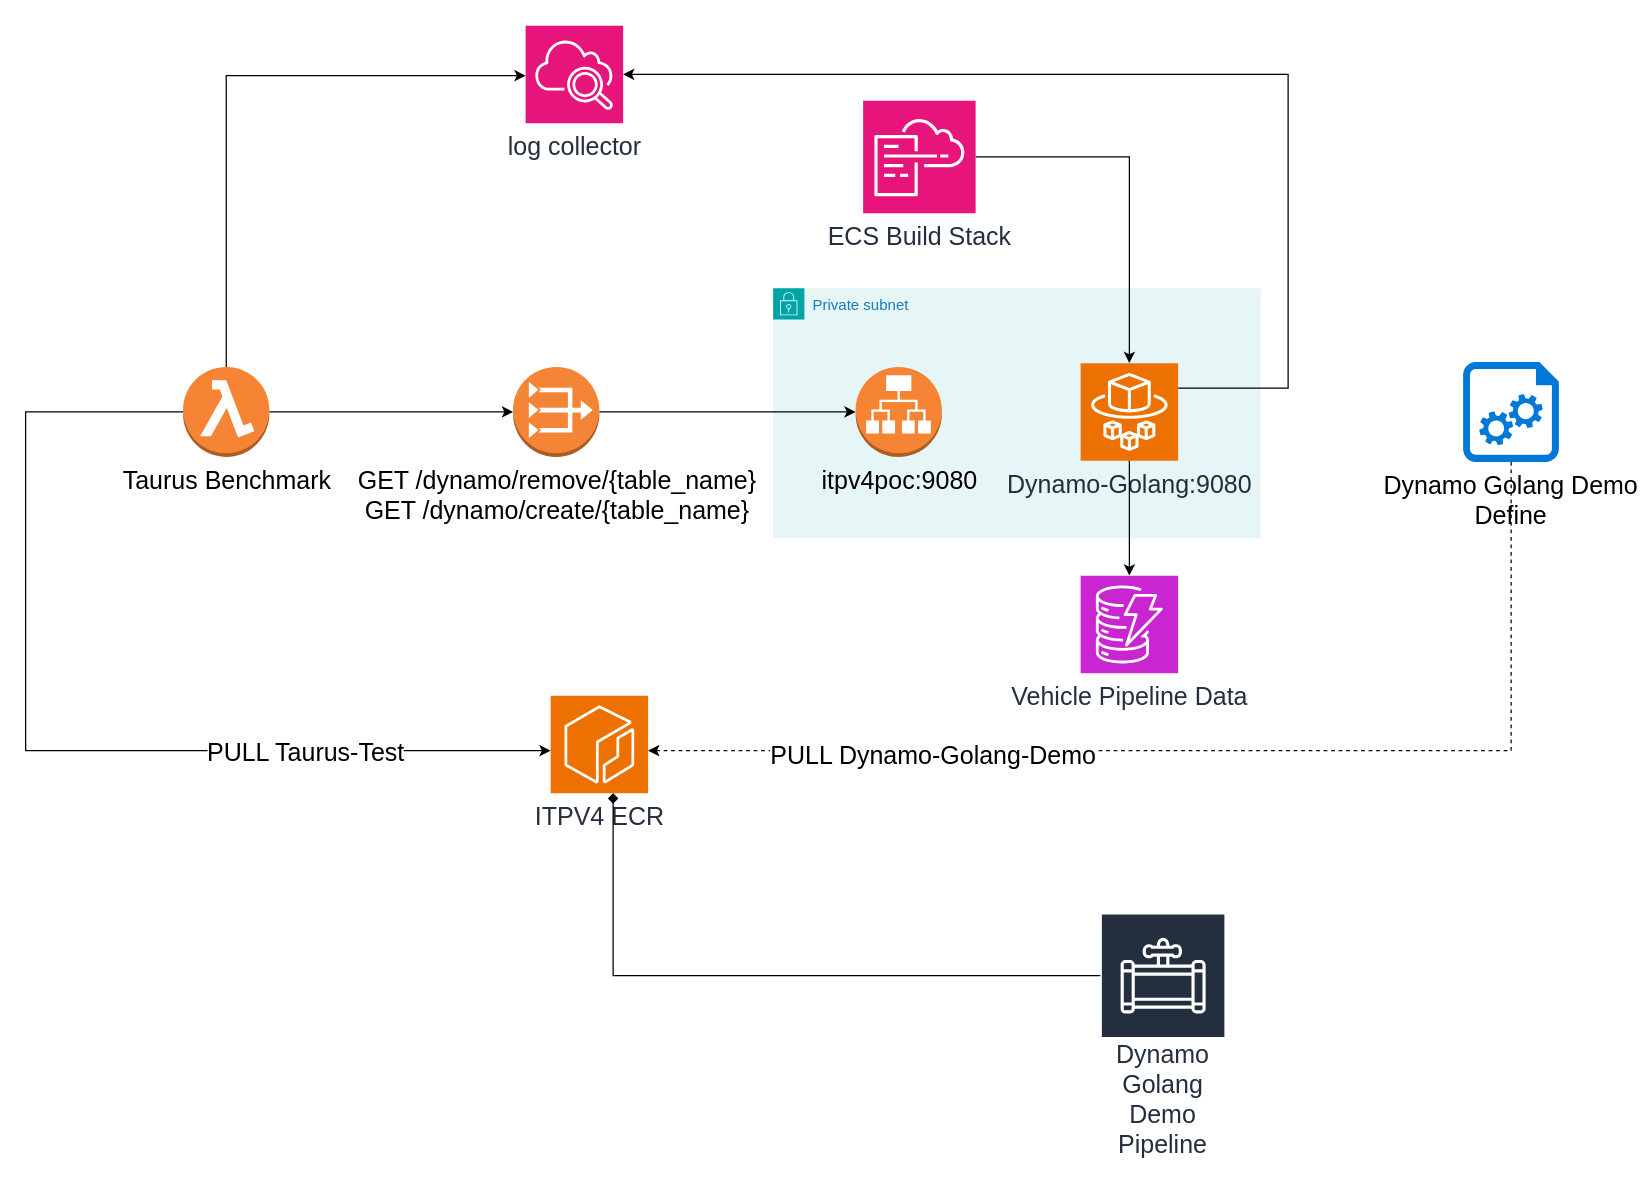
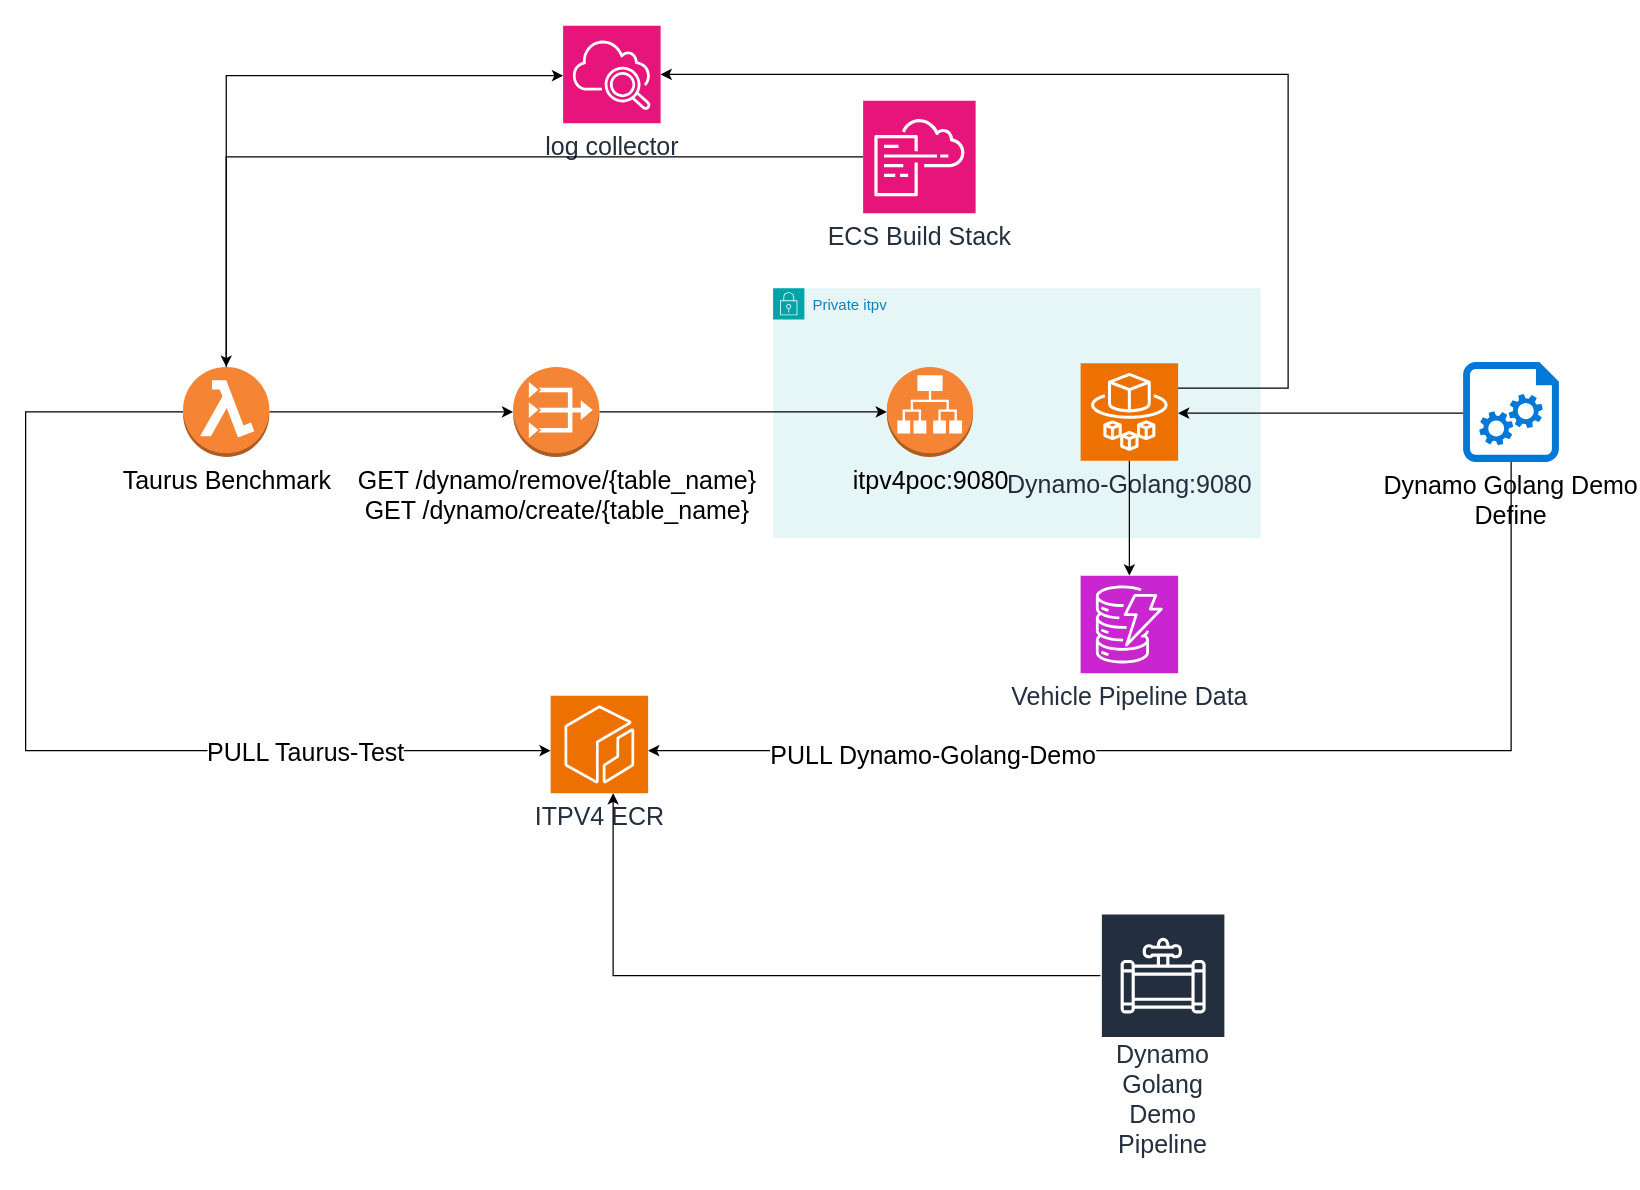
  <mxCell id="0" />
  <mxCell id="1" parent="0" />
- <mxCell id="2" value="Private subnet" style="points=[[0,0],[0.25,0],[0.5,0],[0.75,0],[1,0],[1,0.25],[1,0.5],[1,0.75],[1,1],[0.75,1],[0.5,1],[0.25,1],[0,1],[0,0.75],[0,0.5],[0,0.25]];outlineConnect=0;gradientColor=none;html=1;whiteSpace=wrap;fontSize=12;fontStyle=0;container=1;pointerEvents=0;collapsible=0;recursiveResize=0;shape=mxgraph.aws4.group;grIcon=mxgraph.aws4.group_security_group;grStroke=0;strokeColor=#00A4A6;fillColor=#E6F6F7;verticalAlign=top;align=left;spacingLeft=30;fontColor=#147EBA;dashed=0;" vertex="1" parent="1"><mxGeometry x="618" y="230" width="390" height="200" as="geometry" /></mxCell>
- <mxCell id="3" value="itpv4poc:9080" style="outlineConnect=0;dashed=0;verticalLabelPosition=bottom;verticalAlign=top;align=center;html=1;shape=mxgraph.aws3.application_load_balancer;fillColor=#F58534;gradientColor=none;fontSize=20;" vertex="1" parent="2"><mxGeometry x="66" y="63" width="69" height="72" as="geometry" /></mxCell>
+ <mxCell id="2" value="Private itpv" style="points=[[0,0],[0.25,0],[0.5,0],[0.75,0],[1,0],[1,0.25],[1,0.5],[1,0.75],[1,1],[0.75,1],[0.5,1],[0.25,1],[0,1],[0,0.75],[0,0.5],[0,0.25]];outlineConnect=0;gradientColor=none;html=1;whiteSpace=wrap;fontSize=12;fontStyle=0;container=1;pointerEvents=0;collapsible=0;recursiveResize=0;shape=mxgraph.aws4.group;grIcon=mxgraph.aws4.group_security_group;grStroke=0;strokeColor=#00A4A6;fillColor=#E6F6F7;verticalAlign=top;align=left;spacingLeft=30;fontColor=#147EBA;dashed=0;" vertex="1" parent="1"><mxGeometry x="618" y="230" width="390" height="200" as="geometry" /></mxCell>
+ <mxCell id="3" value="itpv4poc:9080" style="outlineConnect=0;dashed=0;verticalLabelPosition=bottom;verticalAlign=top;align=center;html=1;shape=mxgraph.aws3.application_load_balancer;fillColor=#F58534;gradientColor=none;fontSize=20;" vertex="1" parent="2"><mxGeometry x="91" y="63" width="69" height="72" as="geometry" /></mxCell>
  <mxCell id="4" value="Dynamo-Golang:9080" style="sketch=0;points=[[0,0,0],[0.25,0,0],[0.5,0,0],[0.75,0,0],[1,0,0],[0,1,0],[0.25,1,0],[0.5,1,0],[0.75,1,0],[1,1,0],[0,0.25,0],[0,0.5,0],[0,0.75,0],[1,0.25,0],[1,0.5,0],[1,0.75,0]];outlineConnect=0;fontColor=#232F3E;fillColor=#ED7100;strokeColor=#ffffff;dashed=0;verticalLabelPosition=bottom;verticalAlign=top;align=center;html=1;fontSize=20;fontStyle=0;aspect=fixed;shape=mxgraph.aws4.resourceIcon;resIcon=mxgraph.aws4.fargate;" vertex="1" parent="2"><mxGeometry x="246" y="60" width="78" height="78" as="geometry" /></mxCell>
  <mxCell id="5" style="edgeStyle=orthogonalEdgeStyle;rounded=0;orthogonalLoop=1;jettySize=auto;html=1;" edge="1" parent="1" source="6" target="3"><mxGeometry relative="1" as="geometry" /></mxCell>
  <mxCell id="6" value="&lt;div&gt;GET /dynamo/remove/{table_name}&lt;/div&gt;GET /dynamo/create/{table_name}" style="outlineConnect=0;dashed=0;verticalLabelPosition=bottom;verticalAlign=top;align=center;html=1;shape=mxgraph.aws3.vpc_nat_gateway;fillColor=#F58536;gradientColor=none;fontSize=20;" vertex="1" parent="1"><mxGeometry x="410" y="293" width="69" height="72" as="geometry" /></mxCell>
  <mxCell id="7" style="edgeStyle=orthogonalEdgeStyle;rounded=0;orthogonalLoop=1;jettySize=auto;html=1;" edge="1" parent="1" source="10" target="6"><mxGeometry relative="1" as="geometry" /></mxCell>
  <mxCell id="8" style="edgeStyle=orthogonalEdgeStyle;rounded=0;orthogonalLoop=1;jettySize=auto;html=1;" edge="1" parent="1" source="10" target="15"><mxGeometry relative="1" as="geometry"><Array as="points"><mxPoint x="20" y="329" /><mxPoint x="20" y="600" /></Array></mxGeometry></mxCell>
  <mxCell id="9" value="PULL Taurus-Test" style="edgeLabel;html=1;align=center;verticalAlign=middle;resizable=0;points=[];fontSize=20;" vertex="1" connectable="0" parent="8"><mxGeometry x="0.518" relative="1" as="geometry"><mxPoint as="offset" /></mxGeometry></mxCell>
  <mxCell id="10" value="Taurus Benchmark" style="outlineConnect=0;dashed=0;verticalLabelPosition=bottom;verticalAlign=top;align=center;html=1;shape=mxgraph.aws3.lambda_function;fillColor=#F58534;gradientColor=none;fontSize=20;" vertex="1" parent="1"><mxGeometry x="146" y="293" width="69" height="72" as="geometry" /></mxCell>
  <mxCell id="11" value="Vehicle Pipeline Data" style="sketch=0;points=[[0,0,0],[0.25,0,0],[0.5,0,0],[0.75,0,0],[1,0,0],[0,1,0],[0.25,1,0],[0.5,1,0],[0.75,1,0],[1,1,0],[0,0.25,0],[0,0.5,0],[0,0.75,0],[1,0.25,0],[1,0.5,0],[1,0.75,0]];outlineConnect=0;fontColor=#232F3E;fillColor=#C925D1;strokeColor=#ffffff;dashed=0;verticalLabelPosition=bottom;verticalAlign=top;align=center;html=1;fontSize=20;fontStyle=0;aspect=fixed;shape=mxgraph.aws4.resourceIcon;resIcon=mxgraph.aws4.dynamodb;" vertex="1" parent="1"><mxGeometry x="864" y="460" width="78" height="78" as="geometry" /></mxCell>
  <mxCell id="12" style="edgeStyle=orthogonalEdgeStyle;rounded=0;orthogonalLoop=1;jettySize=auto;html=1;" edge="1" parent="1" source="4" target="11"><mxGeometry relative="1" as="geometry"><Array as="points" /></mxGeometry></mxCell>
- <mxCell id="13" value="log collector" style="sketch=0;points=[[0,0,0],[0.25,0,0],[0.5,0,0],[0.75,0,0],[1,0,0],[0,1,0],[0.25,1,0],[0.5,1,0],[0.75,1,0],[1,1,0],[0,0.25,0],[0,0.5,0],[0,0.75,0],[1,0.25,0],[1,0.5,0],[1,0.75,0]];points=[[0,0,0],[0.25,0,0],[0.5,0,0],[0.75,0,0],[1,0,0],[0,1,0],[0.25,1,0],[0.5,1,0],[0.75,1,0],[1,1,0],[0,0.25,0],[0,0.5,0],[0,0.75,0],[1,0.25,0],[1,0.5,0],[1,0.75,0]];outlineConnect=0;fontColor=#232F3E;fillColor=#E7157B;strokeColor=#ffffff;dashed=0;verticalLabelPosition=bottom;verticalAlign=top;align=center;html=1;fontSize=20;fontStyle=0;aspect=fixed;shape=mxgraph.aws4.resourceIcon;resIcon=mxgraph.aws4.cloudwatch_2;" vertex="1" parent="1"><mxGeometry x="420" y="20" width="78" height="78" as="geometry" /></mxCell>
+ <mxCell id="13" value="log collector" style="sketch=0;points=[[0,0,0],[0.25,0,0],[0.5,0,0],[0.75,0,0],[1,0,0],[0,1,0],[0.25,1,0],[0.5,1,0],[0.75,1,0],[1,1,0],[0,0.25,0],[0,0.5,0],[0,0.75,0],[1,0.25,0],[1,0.5,0],[1,0.75,0]];points=[[0,0,0],[0.25,0,0],[0.5,0,0],[0.75,0,0],[1,0,0],[0,1,0],[0.25,1,0],[0.5,1,0],[0.75,1,0],[1,1,0],[0,0.25,0],[0,0.5,0],[0,0.75,0],[1,0.25,0],[1,0.5,0],[1,0.75,0]];outlineConnect=0;fontColor=#232F3E;fillColor=#E7157B;strokeColor=#ffffff;dashed=0;verticalLabelPosition=bottom;verticalAlign=top;align=center;html=1;fontSize=20;fontStyle=0;aspect=fixed;shape=mxgraph.aws4.resourceIcon;resIcon=mxgraph.aws4.cloudwatch_2;" vertex="1" parent="1"><mxGeometry x="450" y="20" width="78" height="78" as="geometry" /></mxCell>
  <mxCell id="14" style="edgeStyle=orthogonalEdgeStyle;rounded=0;orthogonalLoop=1;jettySize=auto;html=1;" edge="1" parent="1" source="10" target="13"><mxGeometry relative="1" as="geometry"><mxPoint x="140" y="220" as="sourcePoint" /><Array as="points"><mxPoint x="181" y="60" /></Array></mxGeometry></mxCell>
  <mxCell id="15" value="ITPV4 ECR" style="sketch=0;points=[[0,0,0],[0.25,0,0],[0.5,0,0],[0.75,0,0],[1,0,0],[0,1,0],[0.25,1,0],[0.5,1,0],[0.75,1,0],[1,1,0],[0,0.25,0],[0,0.5,0],[0,0.75,0],[1,0.25,0],[1,0.5,0],[1,0.75,0]];outlineConnect=0;fontColor=#232F3E;fillColor=#ED7100;strokeColor=#ffffff;dashed=0;verticalLabelPosition=bottom;verticalAlign=top;align=center;html=1;fontSize=20;fontStyle=0;aspect=fixed;shape=mxgraph.aws4.resourceIcon;resIcon=mxgraph.aws4.ecr;" vertex="1" parent="1"><mxGeometry x="440" y="556" width="78" height="78" as="geometry" /></mxCell>
- <mxCell id="16" style="edgeStyle=orthogonalEdgeStyle;rounded=0;orthogonalLoop=1;jettySize=auto;html=1;dashed=1;" edge="1" parent="1" source="19" target="15"><mxGeometry relative="1" as="geometry"><mxPoint x="550" y="600" as="targetPoint" /><Array as="points"><mxPoint x="1208" y="600" /></Array></mxGeometry></mxCell>
+ <mxCell id="16" style="edgeStyle=orthogonalEdgeStyle;rounded=0;orthogonalLoop=1;jettySize=auto;html=1;" edge="1" parent="1" source="19" target="15"><mxGeometry relative="1" as="geometry"><mxPoint x="550" y="600" as="targetPoint" /><Array as="points"><mxPoint x="1208" y="600" /></Array></mxGeometry></mxCell>
  <mxCell id="17" value="PULL Dynamo-Golang-Demo" style="edgeLabel;html=1;align=center;verticalAlign=middle;resizable=0;points=[];fontSize=20;" vertex="1" connectable="0" parent="16"><mxGeometry x="0.506" y="2" relative="1" as="geometry"><mxPoint as="offset" /></mxGeometry></mxCell>
+ <mxCell id="18" style="edgeStyle=orthogonalEdgeStyle;rounded=0;orthogonalLoop=1;jettySize=auto;html=1;" edge="1" parent="1" source="19" target="4"><mxGeometry relative="1" as="geometry"><Array as="points"><mxPoint x="980" y="330" /><mxPoint x="980" y="330" /></Array></mxGeometry></mxCell>
  <mxCell id="19" value="Dynamo Golang Demo&lt;div&gt;Define&lt;/div&gt;" style="sketch=0;aspect=fixed;pointerEvents=1;shadow=0;dashed=0;html=1;strokeColor=none;labelPosition=center;verticalLabelPosition=bottom;verticalAlign=top;align=center;shape=mxgraph.azure.startup_task;fillColor=#0078D7;fontSize=20;" vertex="1" parent="1"><mxGeometry x="1170" y="289" width="76.8" height="80" as="geometry" /></mxCell>
  <mxCell id="20" style="edgeStyle=orthogonalEdgeStyle;rounded=0;orthogonalLoop=1;jettySize=auto;html=1;" edge="1" parent="1" source="4" target="13"><mxGeometry relative="1" as="geometry"><Array as="points"><mxPoint x="1030" y="310" /><mxPoint x="1030" y="59" /></Array></mxGeometry></mxCell>
- <mxCell id="21" style="edgeStyle=orthogonalEdgeStyle;rounded=0;orthogonalLoop=1;jettySize=auto;html=1;endArrow=diamond;" edge="1" parent="1" source="22" target="15"><mxGeometry relative="1" as="geometry"><Array as="points"><mxPoint x="490" y="780" /></Array></mxGeometry></mxCell>
+ <mxCell id="21" style="edgeStyle=orthogonalEdgeStyle;rounded=0;orthogonalLoop=1;jettySize=auto;html=1;" edge="1" parent="1" source="22" target="15"><mxGeometry relative="1" as="geometry"><Array as="points"><mxPoint x="490" y="780" /></Array></mxGeometry></mxCell>
  <mxCell id="22" value="Dynamo Golang Demo&lt;br style=&quot;font-size: 20px;&quot;&gt;&lt;div style=&quot;font-size: 20px;&quot;&gt;Pipeline&lt;/div&gt;" style="sketch=0;outlineConnect=0;fontColor=#232F3E;gradientColor=none;strokeColor=#ffffff;fillColor=#232F3E;dashed=0;verticalLabelPosition=middle;verticalAlign=bottom;align=center;html=1;whiteSpace=wrap;fontSize=20;fontStyle=0;spacing=3;shape=mxgraph.aws4.productIcon;prIcon=mxgraph.aws4.data_pipeline;" vertex="1" parent="1"><mxGeometry x="880" y="730" width="100" height="200" as="geometry" /></mxCell>
- <mxCell id="23" style="edgeStyle=orthogonalEdgeStyle;rounded=0;orthogonalLoop=1;jettySize=auto;html=1;" edge="1" parent="1" source="24" target="4"><mxGeometry relative="1" as="geometry" /></mxCell>
+ <mxCell id="23" style="edgeStyle=orthogonalEdgeStyle;rounded=0;orthogonalLoop=1;jettySize=auto;html=1;" edge="1" parent="1" source="24" target="10"><mxGeometry relative="1" as="geometry" /></mxCell>
  <mxCell id="24" value="ECS Build Stack" style="sketch=0;points=[[0,0,0],[0.25,0,0],[0.5,0,0],[0.75,0,0],[1,0,0],[0,1,0],[0.25,1,0],[0.5,1,0],[0.75,1,0],[1,1,0],[0,0.25,0],[0,0.5,0],[0,0.75,0],[1,0.25,0],[1,0.5,0],[1,0.75,0]];points=[[0,0,0],[0.25,0,0],[0.5,0,0],[0.75,0,0],[1,0,0],[0,1,0],[0.25,1,0],[0.5,1,0],[0.75,1,0],[1,1,0],[0,0.25,0],[0,0.5,0],[0,0.75,0],[1,0.25,0],[1,0.5,0],[1,0.75,0]];outlineConnect=0;fontColor=#232F3E;fillColor=#E7157B;strokeColor=#ffffff;dashed=0;verticalLabelPosition=bottom;verticalAlign=top;align=center;html=1;fontSize=20;fontStyle=0;aspect=fixed;shape=mxgraph.aws4.resourceIcon;resIcon=mxgraph.aws4.cloudformation;" vertex="1" parent="1"><mxGeometry x="690" y="80" width="90" height="90" as="geometry" /></mxCell>
